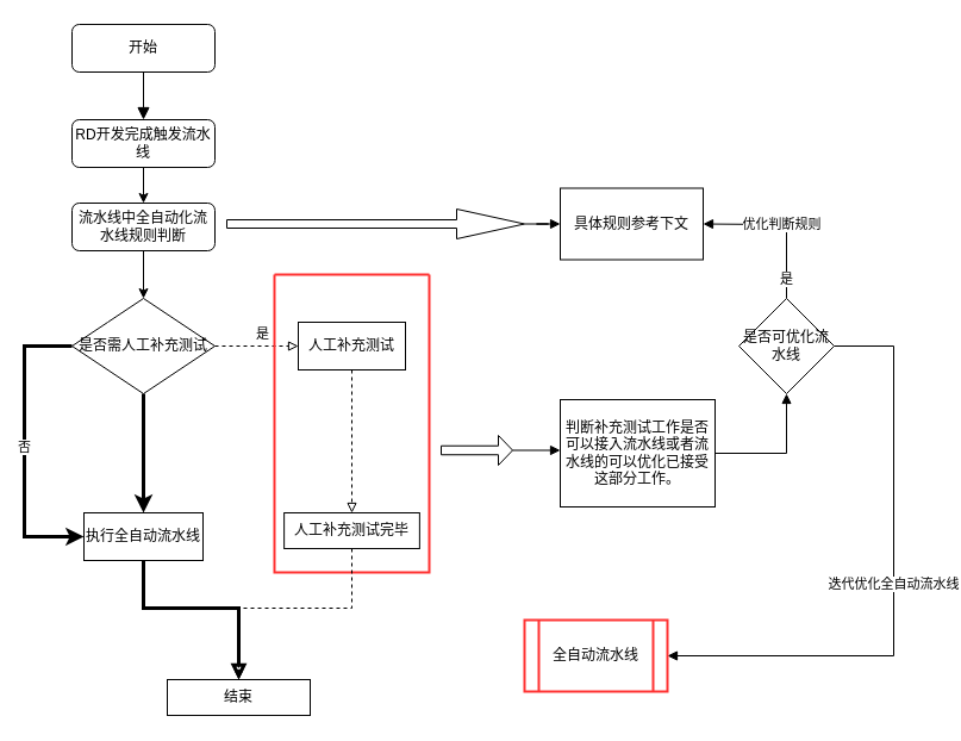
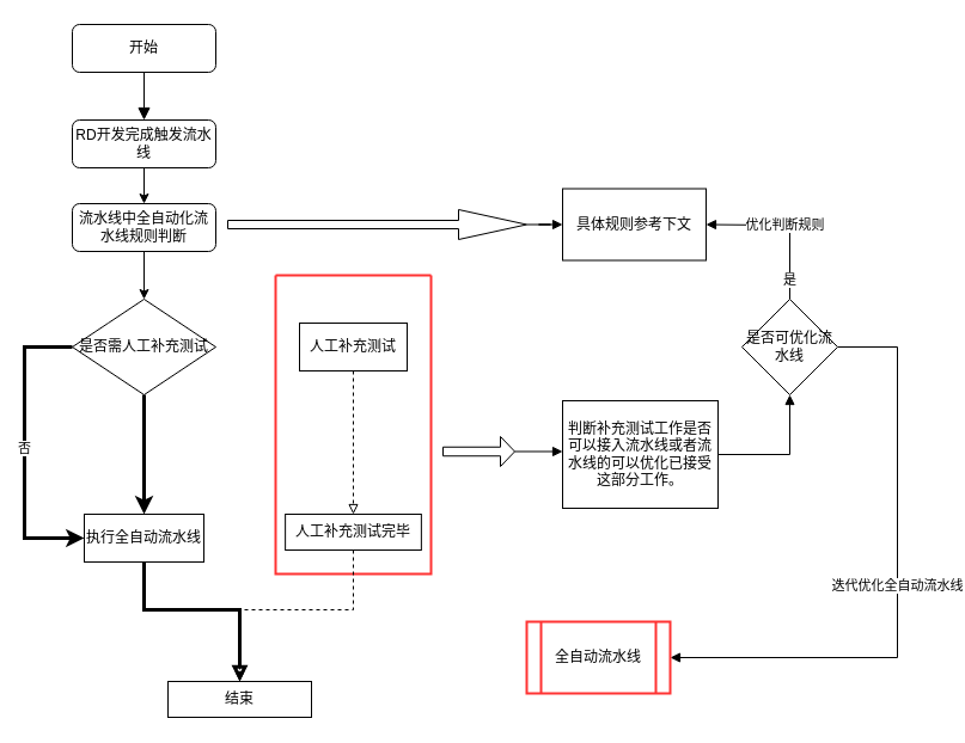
  <mxCell id="0" />
  <mxCell id="1" parent="0" />
  <mxCell id="2" value="" style="rounded=0;html=1;jettySize=auto;orthogonalLoop=1;fontSize=11;endArrow=block;endFill=1;endSize=8;strokeWidth=1;shadow=0;labelBackgroundColor=none;edgeStyle=orthogonalEdgeStyle;entryX=0.5;entryY=0;entryDx=0;entryDy=0;" parent="1" source="3" target="5" edge="1"><mxGeometry relative="1" as="geometry" /></mxCell>
  <mxCell id="3" value="开始" style="rounded=1;whiteSpace=wrap;html=1;fontSize=12;glass=0;strokeWidth=1;shadow=0;" parent="1" vertex="1"><mxGeometry x="60" y="20" width="120" height="40" as="geometry" /></mxCell>
  <mxCell id="4" style="edgeStyle=orthogonalEdgeStyle;rounded=0;orthogonalLoop=1;jettySize=auto;html=1;entryX=0.5;entryY=0;entryDx=0;entryDy=0;" edge="1" parent="1" source="5" target="7"><mxGeometry relative="1" as="geometry" /></mxCell>
  <mxCell id="5" value="RD开发完成触发流水线" style="rounded=1;whiteSpace=wrap;html=1;fontSize=12;glass=0;strokeWidth=1;shadow=0;" vertex="1" parent="1"><mxGeometry x="60" y="100" width="120" height="40" as="geometry" /></mxCell>
  <mxCell id="6" value="" style="edgeStyle=orthogonalEdgeStyle;rounded=0;orthogonalLoop=1;jettySize=auto;html=1;" edge="1" parent="1" source="7" target="11"><mxGeometry relative="1" as="geometry" /></mxCell>
  <mxCell id="7" value="流水线中全自动化流水线规则判断" style="rounded=1;whiteSpace=wrap;html=1;fontSize=12;glass=0;strokeWidth=1;shadow=0;" vertex="1" parent="1"><mxGeometry x="60" y="170" width="120" height="40" as="geometry" /></mxCell>
- <mxCell id="8" value="是" style="edgeStyle=orthogonalEdgeStyle;rounded=0;orthogonalLoop=1;jettySize=auto;html=1;endArrow=block;endFill=0;dashed=1;" edge="1" parent="1" source="11" target="13"><mxGeometry x="0.143" y="10" relative="1" as="geometry"><mxPoint as="offset" /></mxGeometry></mxCell>
  <mxCell id="9" value="" style="edgeStyle=orthogonalEdgeStyle;rounded=0;orthogonalLoop=1;jettySize=auto;html=1;exitX=0.5;exitY=1;exitDx=0;exitDy=0;strokeWidth=3;" edge="1" parent="1" source="11" target="15"><mxGeometry relative="1" as="geometry"><mxPoint x="120" y="340" as="sourcePoint" /></mxGeometry></mxCell>
  <mxCell id="10" value="否" style="edgeStyle=orthogonalEdgeStyle;rounded=0;orthogonalLoop=1;jettySize=auto;html=1;entryX=0;entryY=0.5;entryDx=0;entryDy=0;strokeWidth=3;" edge="1" parent="1" source="11" target="15"><mxGeometry relative="1" as="geometry"><Array as="points"><mxPoint x="20" y="290" /><mxPoint x="20" y="450" /></Array></mxGeometry></mxCell>
  <mxCell id="11" value="是否需人工补充测试" style="rhombus;whiteSpace=wrap;html=1;rounded=1;glass=0;strokeWidth=1;shadow=0;arcSize=0;" vertex="1" parent="1"><mxGeometry x="60" y="250" width="120" height="80" as="geometry" /></mxCell>
  <mxCell id="12" value="" style="edgeStyle=orthogonalEdgeStyle;rounded=0;orthogonalLoop=1;jettySize=auto;html=1;endArrow=block;endFill=0;dashed=1;" edge="1" parent="1" source="13" target="20"><mxGeometry relative="1" as="geometry" /></mxCell>
  <mxCell id="13" value="人工补充测试" style="whiteSpace=wrap;html=1;rounded=1;glass=0;strokeWidth=1;shadow=0;arcSize=0;" vertex="1" parent="1"><mxGeometry x="250" y="270" width="90" height="40" as="geometry" /></mxCell>
  <mxCell id="14" style="edgeStyle=orthogonalEdgeStyle;rounded=0;orthogonalLoop=1;jettySize=auto;html=1;entryX=0.5;entryY=0;entryDx=0;entryDy=0;endArrow=block;endFill=0;strokeWidth=3;" edge="1" parent="1" source="15" target="16"><mxGeometry relative="1" as="geometry"><Array as="points"><mxPoint x="120" y="510" /><mxPoint x="200" y="510" /></Array></mxGeometry></mxCell>
  <mxCell id="15" value="执行全自动流水线" style="whiteSpace=wrap;html=1;rounded=1;glass=0;strokeWidth=1;shadow=0;arcSize=0;" vertex="1" parent="1"><mxGeometry x="70" y="430" width="100" height="40" as="geometry" /></mxCell>
  <mxCell id="16" value="结束" style="whiteSpace=wrap;html=1;rounded=0;" vertex="1" parent="1"><mxGeometry x="140" y="570" width="120" height="30" as="geometry" /></mxCell>
  <mxCell id="17" value="" style="edgeStyle=orthogonalEdgeStyle;rounded=0;orthogonalLoop=1;jettySize=auto;html=1;endArrow=block;endFill=1;" edge="1" parent="1" source="18" target="22"><mxGeometry relative="1" as="geometry"><Array as="points"><mxPoint x="470" y="378" /><mxPoint x="470" y="378" /></Array></mxGeometry></mxCell>
  <mxCell id="18" value="" style="shape=singleArrow;whiteSpace=wrap;html=1;" vertex="1" parent="1"><mxGeometry x="370" y="365" width="60" height="25" as="geometry" /></mxCell>
  <mxCell id="19" value="" style="swimlane;startSize=0;strokeWidth=2;strokeColor=#FF3333;" vertex="1" parent="1"><mxGeometry x="230" y="230" width="130" height="250" as="geometry" /></mxCell>
  <mxCell id="20" value="人工补充测试完毕" style="whiteSpace=wrap;html=1;rounded=1;glass=0;strokeWidth=1;shadow=0;arcSize=0;" vertex="1" parent="19"><mxGeometry x="8.12" y="200" width="113.75" height="30" as="geometry" /></mxCell>
  <mxCell id="21" value="" style="edgeStyle=orthogonalEdgeStyle;rounded=0;orthogonalLoop=1;jettySize=auto;html=1;endArrow=block;endFill=1;" edge="1" parent="1" source="22" target="30"><mxGeometry relative="1" as="geometry" /></mxCell>
  <mxCell id="22" value="判断补充测试工作是否可以接入流水线或者流水线的可以优化已接受这部分工作。" style="whiteSpace=wrap;html=1;" vertex="1" parent="1"><mxGeometry x="470" y="335" width="130" height="90" as="geometry" /></mxCell>
  <mxCell id="23" value="" style="edgeStyle=orthogonalEdgeStyle;rounded=0;orthogonalLoop=1;jettySize=auto;html=1;endArrow=block;endFill=1;" edge="1" parent="1" source="24" target="25"><mxGeometry relative="1" as="geometry" /></mxCell>
  <mxCell id="24" value="" style="shape=singleArrow;whiteSpace=wrap;html=1;arrowWidth=0.28;arrowSize=0.228;" vertex="1" parent="1"><mxGeometry x="190" y="175" width="250" height="25" as="geometry" /></mxCell>
  <mxCell id="25" value="具体规则参考下文" style="whiteSpace=wrap;html=1;" vertex="1" parent="1"><mxGeometry x="470" y="157.5" width="120" height="60" as="geometry" /></mxCell>
  <mxCell id="26" style="edgeStyle=orthogonalEdgeStyle;rounded=0;orthogonalLoop=1;jettySize=auto;html=1;entryX=0.5;entryY=0;entryDx=0;entryDy=0;endArrow=block;endFill=1;dashed=1;" edge="1" parent="1" source="20" target="16"><mxGeometry relative="1" as="geometry"><Array as="points"><mxPoint x="295" y="510" /><mxPoint x="200" y="510" /></Array></mxGeometry></mxCell>
  <mxCell id="27" value="优化判断规则" style="edgeStyle=orthogonalEdgeStyle;rounded=0;orthogonalLoop=1;jettySize=auto;html=1;entryX=1;entryY=0.5;entryDx=0;entryDy=0;endArrow=block;endFill=1;exitX=0.5;exitY=0;exitDx=0;exitDy=0;" edge="1" parent="1" source="30" target="25"><mxGeometry relative="1" as="geometry"><mxPoint x="660" y="240" as="sourcePoint" /><Array as="points"><mxPoint x="660" y="188" /><mxPoint x="650" y="188" /></Array></mxGeometry></mxCell>
  <mxCell id="28" value="是" style="edgeLabel;html=1;align=center;verticalAlign=middle;resizable=0;points=[];" vertex="1" connectable="0" parent="27"><mxGeometry x="-0.735" y="1" relative="1" as="geometry"><mxPoint as="offset" /></mxGeometry></mxCell>
  <mxCell id="29" value="迭代优化全自动流水线" style="edgeStyle=orthogonalEdgeStyle;rounded=0;orthogonalLoop=1;jettySize=auto;html=1;entryX=1;entryY=0.5;entryDx=0;entryDy=0;endArrow=block;endFill=1;" edge="1" parent="1" source="30" target="31"><mxGeometry relative="1" as="geometry"><Array as="points"><mxPoint x="750" y="290" /><mxPoint x="750" y="550" /></Array></mxGeometry></mxCell>
  <mxCell id="30" value="是否可优化流水线" style="rhombus;whiteSpace=wrap;html=1;" vertex="1" parent="1"><mxGeometry x="620" y="250" width="80" height="80" as="geometry" /></mxCell>
  <mxCell id="31" value="全自动流水线" style="shape=process;whiteSpace=wrap;html=1;backgroundOutline=1;strokeColor=#FF3333;strokeWidth=2;" vertex="1" parent="1"><mxGeometry x="440" y="520" width="120" height="60" as="geometry" /></mxCell>
